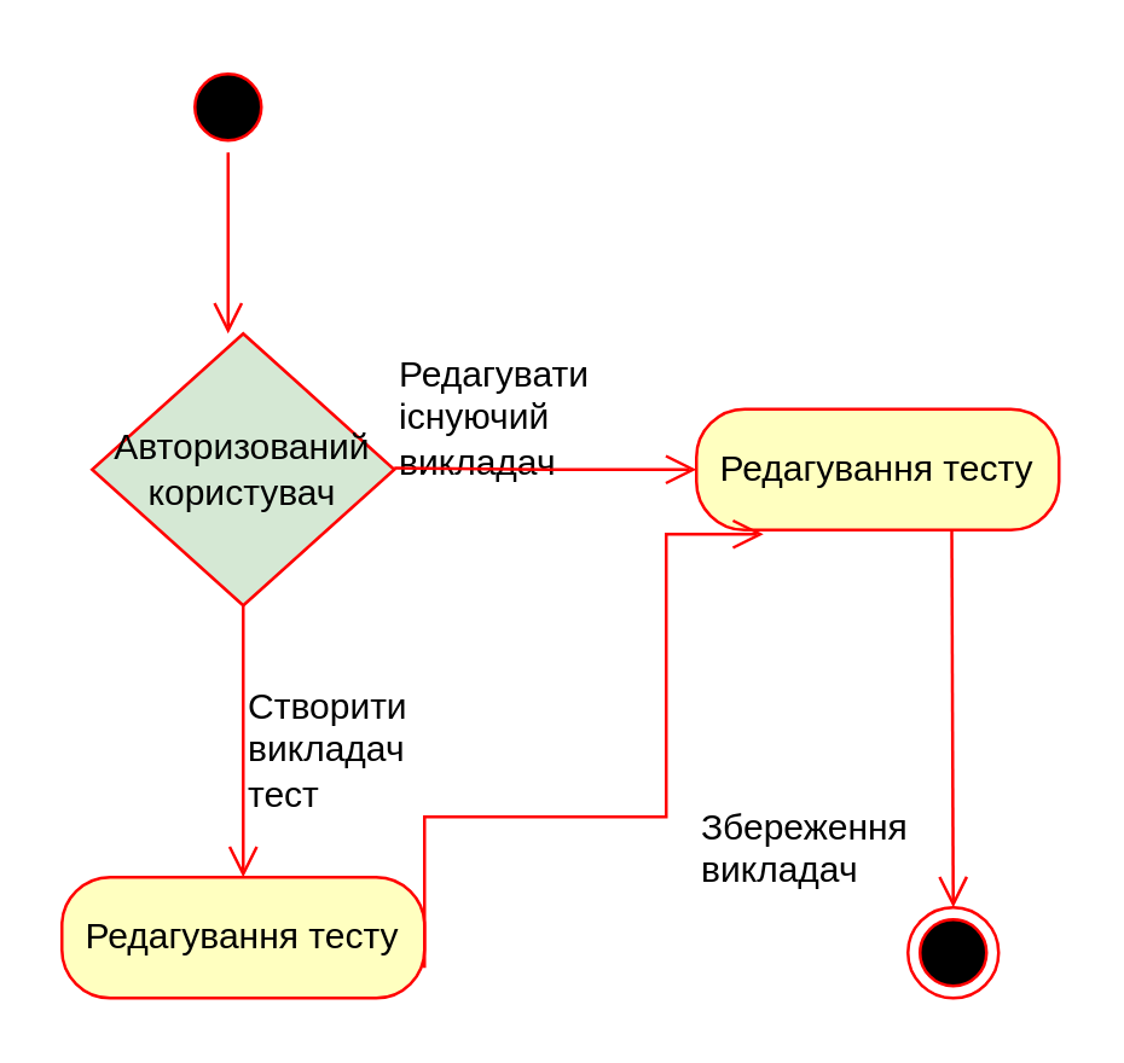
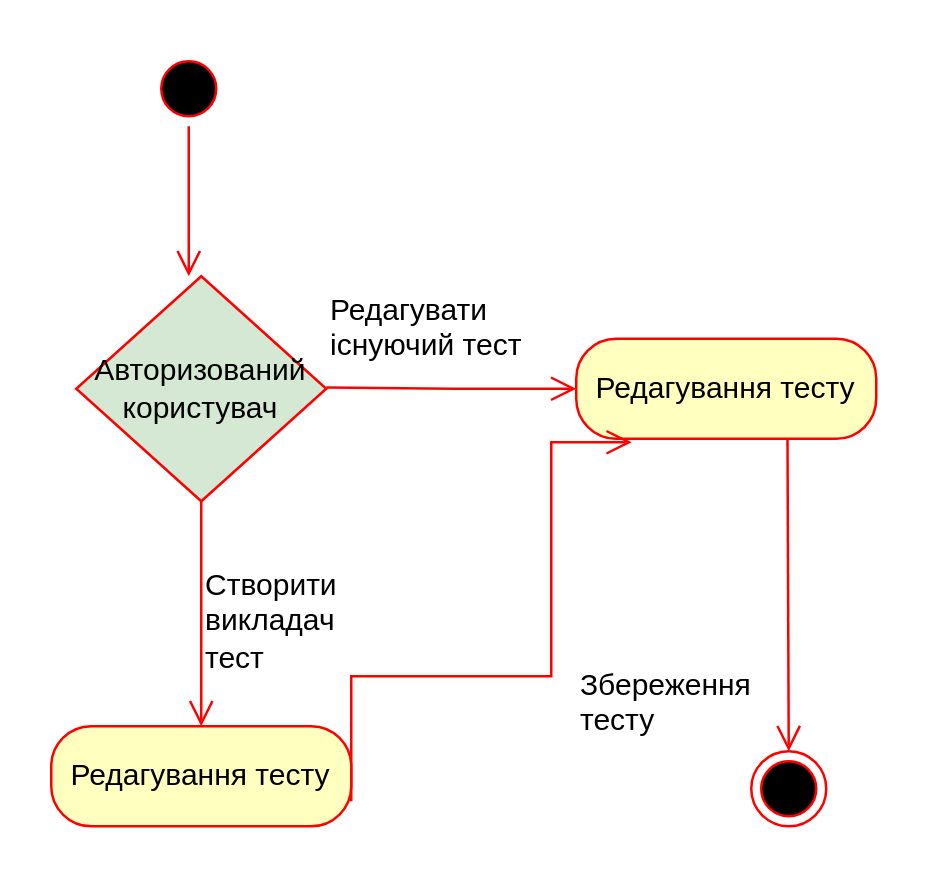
  <mxCell id="0" />
  <mxCell id="1" parent="0" />
  <mxCell id="2" value="" style="ellipse;html=1;shape=startState;fillColor=#000000;strokeColor=#ff0000;" parent="1" vertex="1"><mxGeometry x="60" y="20" width="30" height="30" as="geometry" /></mxCell>
  <mxCell id="3" value="" style="edgeStyle=orthogonalEdgeStyle;html=1;verticalAlign=bottom;endArrow=open;endSize=8;strokeColor=#ff0000;rounded=0;" parent="1" source="2" edge="1"><mxGeometry relative="1" as="geometry"><mxPoint x="75" y="110" as="targetPoint" /></mxGeometry></mxCell>
  <mxCell id="4" value="Редагування тесту" style="rounded=1;whiteSpace=wrap;html=1;arcSize=40;fontColor=#000000;fillColor=#ffffc0;strokeColor=#ff0000;" parent="1" vertex="1"><mxGeometry x="230" y="135" width="120" height="40" as="geometry" /></mxCell>
  <mxCell id="5" value="Створити викладач тест" style="text;whiteSpace=wrap;html=1;" parent="1" vertex="1"><mxGeometry x="80" y="220" width="70" height="50" as="geometry" /></mxCell>
  <mxCell id="6" value="Редагування тесту" style="rounded=1;whiteSpace=wrap;html=1;arcSize=40;fontColor=#000000;fillColor=#ffffc0;strokeColor=#ff0000;" parent="1" vertex="1"><mxGeometry x="20" y="290" width="120" height="40" as="geometry" /></mxCell>
- <mxCell id="7" value="Редагувати існуючий викладач" style="text;whiteSpace=wrap;html=1;" parent="1" vertex="1"><mxGeometry x="130" y="110" width="90" height="40" as="geometry" /></mxCell>
+ <mxCell id="7" value="Редагувати існуючий тест" style="text;whiteSpace=wrap;html=1;" parent="1" vertex="1"><mxGeometry x="130" y="110" width="90" height="40" as="geometry" /></mxCell>
  <mxCell id="8" value="Авторизований користувач" style="rhombus;whiteSpace=wrap;html=1;fontColor=#000000;fillColor=#d5e8d4;strokeColor=#ff0000;" parent="1" vertex="1"><mxGeometry x="30" y="110" width="100" height="90" as="geometry" /></mxCell>
  <mxCell id="9" value="&lt;span style=&quot;color: rgba(0, 0, 0, 0); font-family: monospace; font-size: 0px; background-color: rgb(251, 251, 251);&quot;&gt;%3CmxGraphModel%3E%3Croot%3E%3CmxCell%20id%3D%220%22%2F%3E%3CmxCell%20id%3D%221%22%20parent%3D%220%22%2F%3E%3CmxCell%20id%3D%222%22%20value%3D%22%22%20style%3D%22edgeStyle%3DorthogonalEdgeStyle%3Bhtml%3D1%3Balign%3Dleft%3BverticalAlign%3Dtop%3BendArrow%3Dopen%3BendSize%3D8%3BstrokeColor%3D%23ff0000%3Brounded%3D0%3B%22%20edge%3D%221%22%20parent%3D%221%22%3E%3CmxGeometry%20x%3D%22-1%22%20relative%3D%221%22%20as%3D%22geometry%22%3E%3CmxPoint%20x%3D%22-30%22%20y%3D%22340%22%20as%3D%22targetPoint%22%2F%3E%3CmxPoint%20x%3D%22-30%22%20y%3D%22250%22%20as%3D%22sourcePoint%22%2F%3E%3C%2FmxGeometry%3E%3C%2FmxCell%3E%3C%2Froot%3E%3C%2FmxGraphModel%3E&lt;/span&gt;" style="edgeStyle=orthogonalEdgeStyle;html=1;align=left;verticalAlign=top;endArrow=open;endSize=8;strokeColor=#ff0000;rounded=0;" parent="1" source="8" edge="1"><mxGeometry x="-1" relative="1" as="geometry"><mxPoint x="80" y="290" as="targetPoint" /></mxGeometry></mxCell>
  <mxCell id="10" value="" style="edgeStyle=orthogonalEdgeStyle;html=1;verticalAlign=bottom;endArrow=open;endSize=8;strokeColor=#ff0000;rounded=0;" parent="1" edge="1"><mxGeometry relative="1" as="geometry"><mxPoint x="230" y="155" as="targetPoint" /><mxPoint x="130" y="154.5" as="sourcePoint" /></mxGeometry></mxCell>
  <mxCell id="11" value="" style="edgeStyle=orthogonalEdgeStyle;html=1;verticalAlign=bottom;endArrow=open;endSize=8;strokeColor=#ff0000;rounded=0;entryX=0.185;entryY=1.035;entryDx=0;entryDy=0;exitX=1;exitY=0.75;exitDx=0;exitDy=0;entryPerimeter=0;" parent="1" source="6" target="4" edge="1"><mxGeometry relative="1" as="geometry"><mxPoint x="79" y="390" as="targetPoint" /><mxPoint x="79" y="330" as="sourcePoint" /><Array as="points"><mxPoint x="140" y="270" /><mxPoint x="220" y="270" /><mxPoint x="220" y="176" /></Array></mxGeometry></mxCell>
  <mxCell id="12" value="" style="ellipse;html=1;shape=endState;fillColor=#000000;strokeColor=#ff0000;" parent="1" vertex="1"><mxGeometry x="300" y="300" width="30" height="30" as="geometry" /></mxCell>
  <mxCell id="13" value="" style="edgeStyle=orthogonalEdgeStyle;html=1;verticalAlign=bottom;endArrow=open;endSize=8;strokeColor=#ff0000;rounded=0;entryX=0.5;entryY=0;entryDx=0;entryDy=0;" parent="1" target="12" edge="1"><mxGeometry relative="1" as="geometry"><mxPoint x="314.5" y="235" as="targetPoint" /><mxPoint x="314.5" y="175" as="sourcePoint" /></mxGeometry></mxCell>
- <mxCell id="14" value="Збереження викладач" style="text;whiteSpace=wrap;html=1;" parent="1" vertex="1"><mxGeometry x="230" y="260" width="70" height="40" as="geometry" /></mxCell>
+ <mxCell id="14" value="Збереження тесту" style="text;whiteSpace=wrap;html=1;" parent="1" vertex="1"><mxGeometry x="230" y="260" width="70" height="40" as="geometry" /></mxCell>
